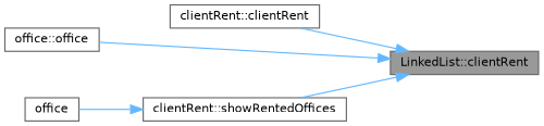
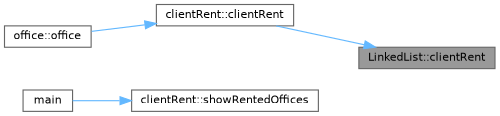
  digraph {
    rankdir=RL
    node [color=grey40 fillcolor=white fontname=Helvetica fontsize=10 shape=box style=filled]
    edge [color=steelblue1 dir=back fontname=Helvetica fontsize=10 labelfontname=Helvetica labelfontsize=10 style=solid]
    n1 [color=gray40 fillcolor=grey60 fontcolor=black height=0.2 label="LinkedList::clientRent" width=0.4]
    n2 [height=0.2 label="clientRent::clientRent" width=0.4]
    n3 [height=0.2 label="office::office" width=0.4]
    n4 [height=0.2 label="clientRent::showRentedOffices" width=0.4]
-   n5 [height=0.2 label=office width=0.4]
+   n5 [height=0.2 label=main width=0.4]
    n1 -> n2
-   n1 -> n3
-   n1 -> n4
+   n2 -> n3
    n4 -> n5
  }
